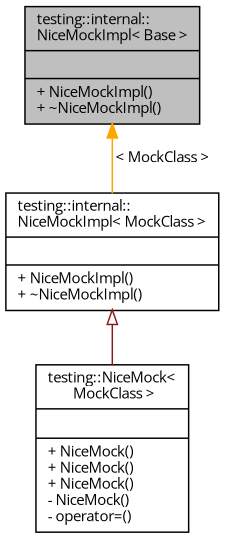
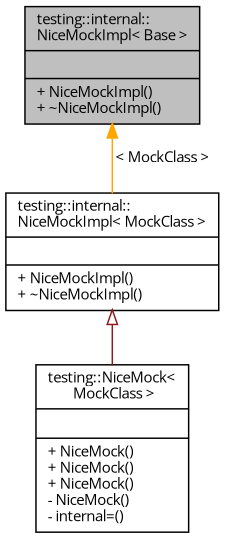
  digraph {
    fontname="Open Sans"
    node [color=black fontname="Open Sans" fontsize=10 shape=record]
    edge [dir=back fontname="Open Sans" fontsize=10 labelfontname=Helvetica labelfontsize=10 style=solid]
    n1 [fillcolor=grey75 fontcolor=black height=0.2 label="{testing::internal::\lNiceMockImpl\< Base \>\n||+ NiceMockImpl()\l+ ~NiceMockImpl()\l}" style=filled width=0.4]
    n2 [height=0.2 label="{testing::internal::\lNiceMockImpl\< MockClass \>\n||+ NiceMockImpl()\l+ ~NiceMockImpl()\l}" width=0.4]
-   n3 [height=0.2 label="{testing::NiceMock\<\l MockClass \>\n||+ NiceMock()\l+ NiceMock()\l+ NiceMock()\l- NiceMock()\l- operator=()\l}" width=0.4]
+   n3 [height=0.2 label="{testing::NiceMock\<\l MockClass \>\n||+ NiceMock()\l+ NiceMock()\l+ NiceMock()\l- NiceMock()\l- internal=()\l}" width=0.4]
    n1 -> n2 [color=orange label=" \< MockClass \>"]
    n2 -> n3 [arrowtail=onormal color=firebrick4]
  }
